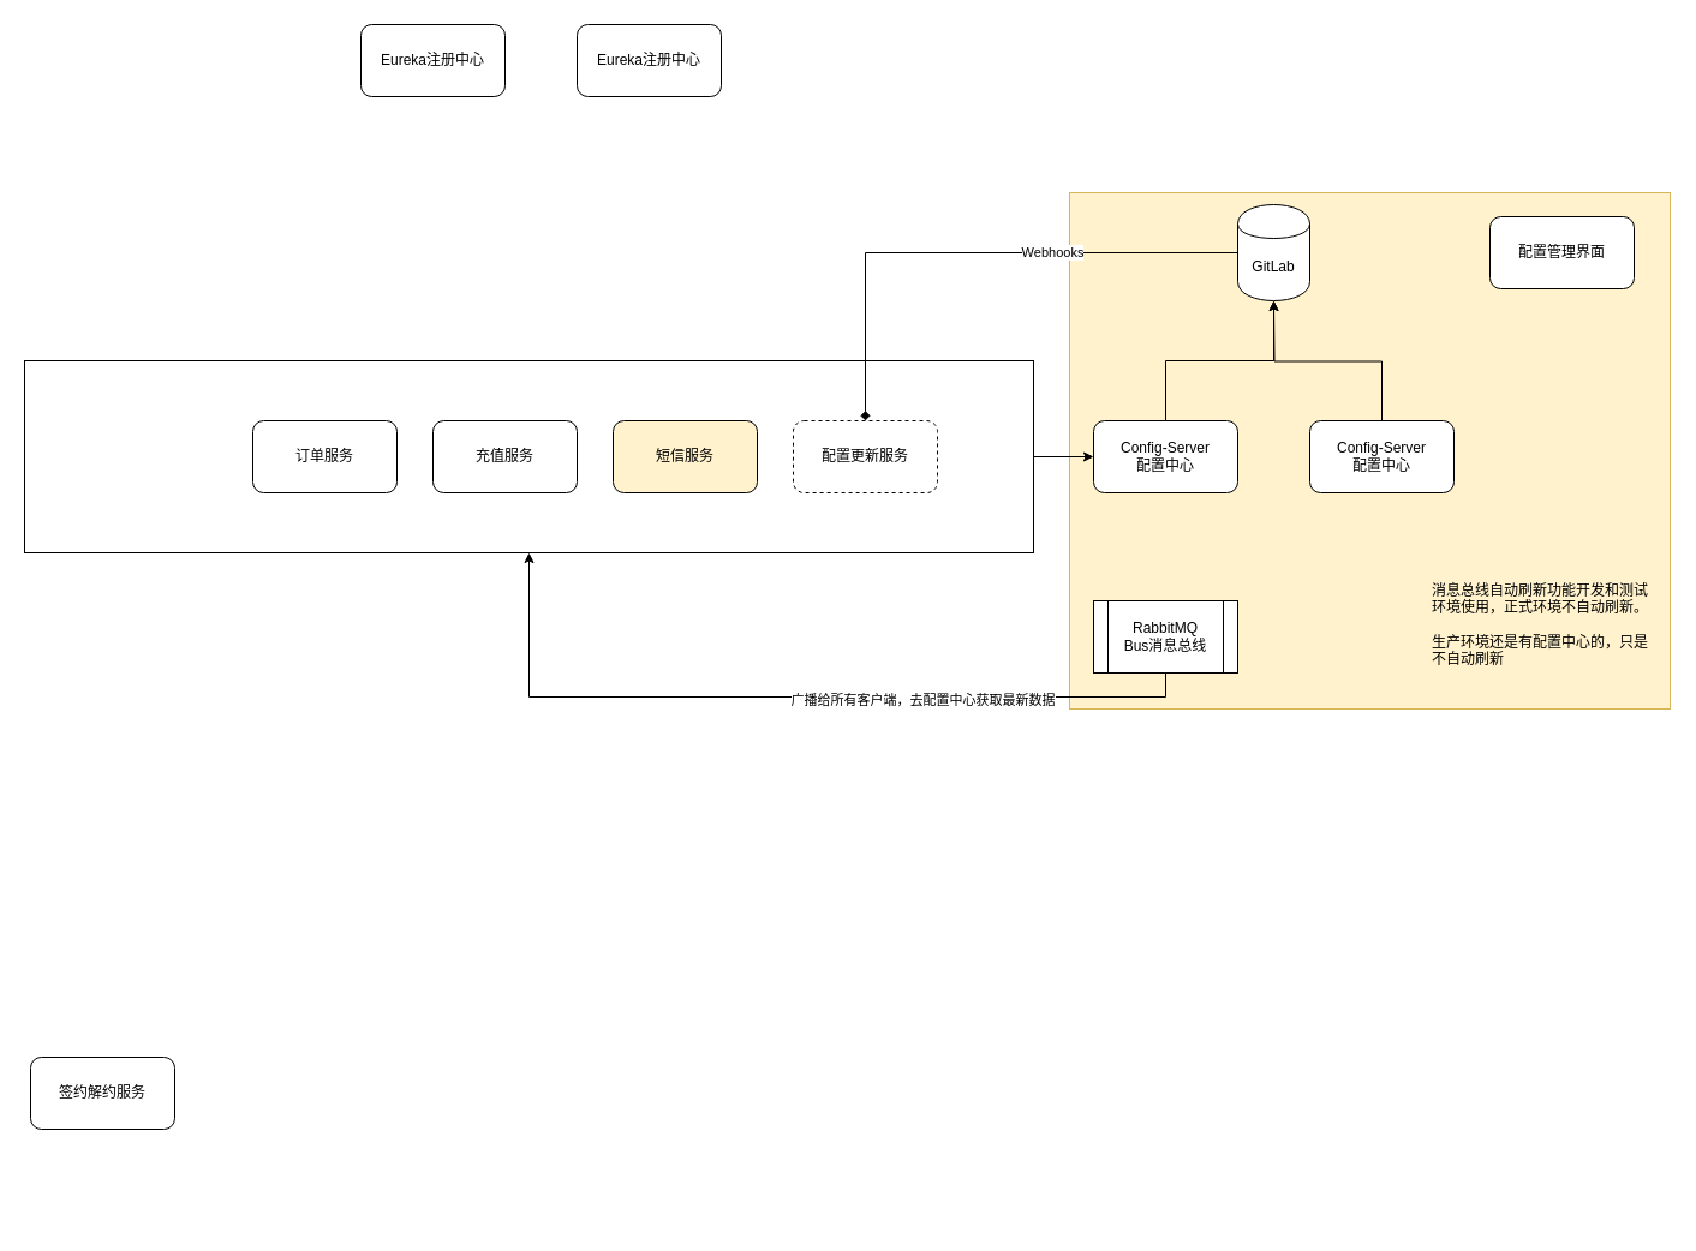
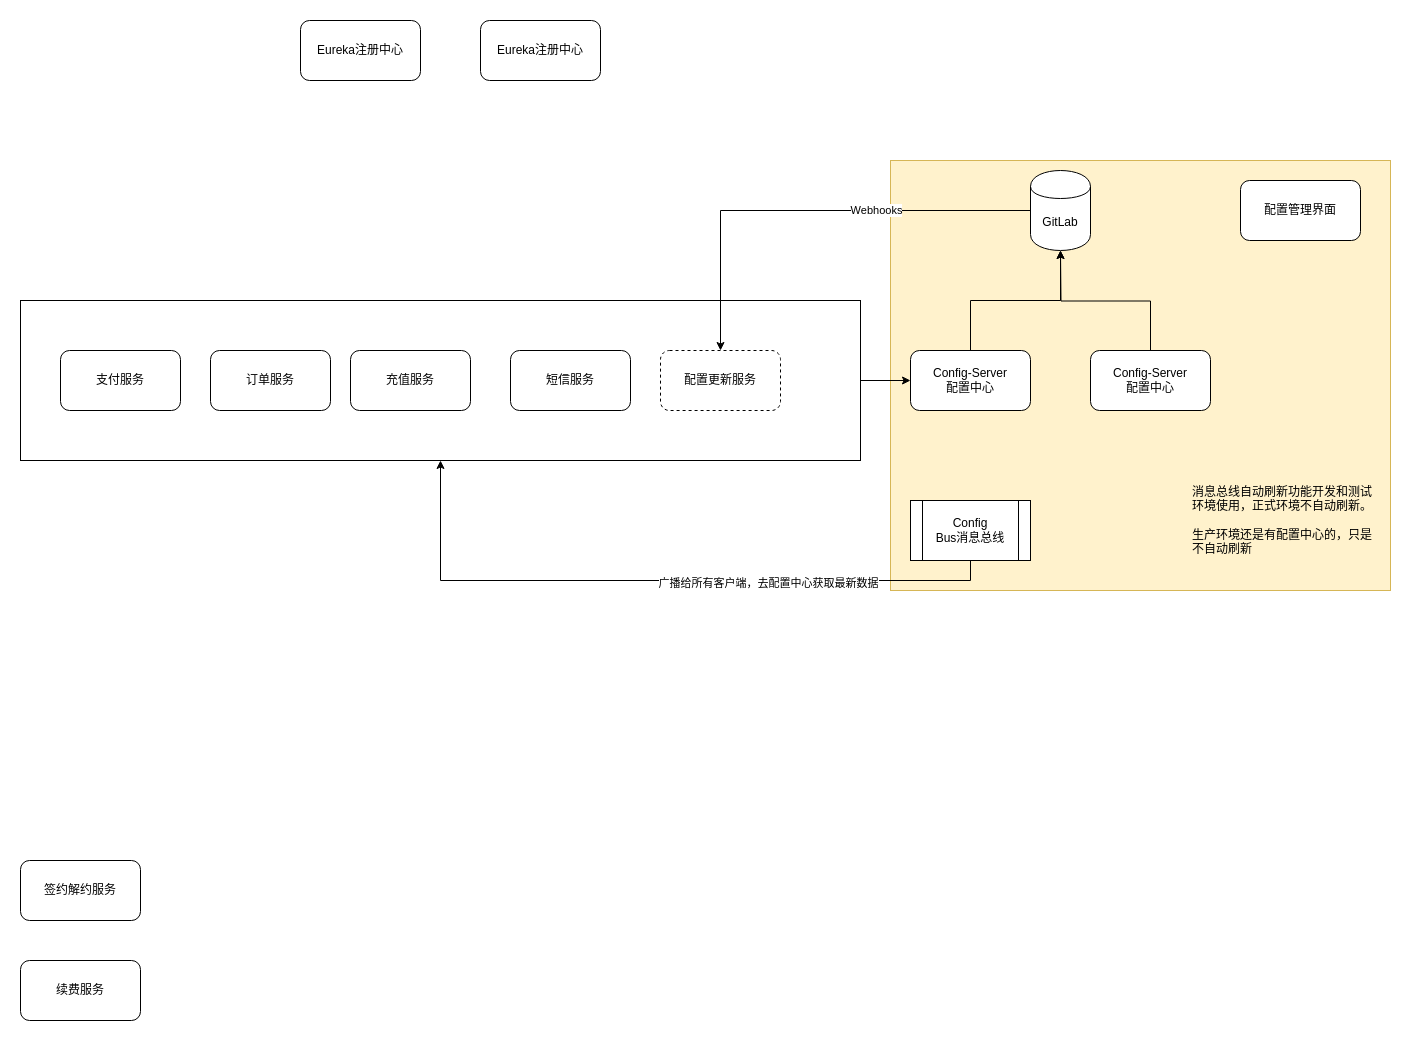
  <mxCell id="0" />
  <mxCell id="1" parent="0" />
  <mxCell id="2" value="" style="rounded=0;whiteSpace=wrap;html=1;fillColor=#fff2cc;strokeColor=#d6b656;" vertex="1" parent="1"><mxGeometry x="890" y="160" width="500" height="430" as="geometry" /></mxCell>
  <mxCell id="3" style="edgeStyle=orthogonalEdgeStyle;rounded=0;orthogonalLoop=1;jettySize=auto;html=1;entryX=0;entryY=0.5;entryDx=0;entryDy=0;" parent="1" source="4" target="10" edge="1"><mxGeometry relative="1" as="geometry" /></mxCell>
  <mxCell id="4" value="" style="rounded=0;whiteSpace=wrap;html=1;" parent="1" vertex="1"><mxGeometry x="20" y="300" width="840" height="160" as="geometry" /></mxCell>
- <mxCell id="5" style="edgeStyle=orthogonalEdgeStyle;rounded=0;orthogonalLoop=1;jettySize=auto;html=1;exitX=0;exitY=0.5;exitDx=0;exitDy=0;endArrow=diamond;" edge="1" parent="1" source="7" target="22"><mxGeometry relative="1" as="geometry" /></mxCell>
+ <mxCell id="5" style="edgeStyle=orthogonalEdgeStyle;rounded=0;orthogonalLoop=1;jettySize=auto;html=1;exitX=0;exitY=0.5;exitDx=0;exitDy=0;" edge="1" parent="1" source="7" target="22"><mxGeometry relative="1" as="geometry" /></mxCell>
  <mxCell id="6" value="Webhooks" style="edgeLabel;html=1;align=center;verticalAlign=middle;resizable=0;points=[];" vertex="1" connectable="0" parent="5"><mxGeometry x="-0.311" y="-1" relative="1" as="geometry"><mxPoint as="offset" /></mxGeometry></mxCell>
  <mxCell id="7" value="GitLab" style="shape=cylinder;whiteSpace=wrap;html=1;boundedLbl=1;backgroundOutline=1;" parent="1" vertex="1"><mxGeometry x="1030" y="170" width="60" height="80" as="geometry" /></mxCell>
  <mxCell id="8" value="配置管理界面" style="rounded=1;whiteSpace=wrap;html=1;" parent="1" vertex="1"><mxGeometry x="1240" width="120" height="60" as="geometry" y="180" /></mxCell>
  <mxCell id="9" style="edgeStyle=orthogonalEdgeStyle;rounded=0;orthogonalLoop=1;jettySize=auto;html=1;exitX=0.5;exitY=0;exitDx=0;exitDy=0;entryX=0.5;entryY=1;entryDx=0;entryDy=0;" parent="1" source="10" target="7" edge="1"><mxGeometry relative="1" as="geometry" /></mxCell>
  <mxCell id="10" value="Config-Server&lt;br&gt;配置中心" style="rounded=1;whiteSpace=wrap;html=1;" parent="1" vertex="1"><mxGeometry x="910" y="350" width="120" height="60" as="geometry" /></mxCell>
  <mxCell id="11" style="edgeStyle=orthogonalEdgeStyle;rounded=0;orthogonalLoop=1;jettySize=auto;html=1;exitX=0.5;exitY=0;exitDx=0;exitDy=0;" parent="1" source="12" edge="1"><mxGeometry relative="1" as="geometry"><mxPoint x="1060" y="250" as="targetPoint" /></mxGeometry></mxCell>
  <mxCell id="12" value="Config-Server&lt;br&gt;配置中心" style="rounded=1;whiteSpace=wrap;html=1;" parent="1" vertex="1"><mxGeometry x="1090" y="350" width="120" height="60" as="geometry" /></mxCell>
+ <mxCell id="13" value="支付服务" style="rounded=1;whiteSpace=wrap;html=1;" parent="1" vertex="1"><mxGeometry x="60" y="350" width="120" height="60" as="geometry" /></mxCell>
  <mxCell id="14" value="订单服务" style="rounded=1;whiteSpace=wrap;html=1;" parent="1" vertex="1"><mxGeometry x="210" y="350" width="120" height="60" as="geometry" /></mxCell>
- <mxCell id="15" value="签约解约服务" style="rounded=1;whiteSpace=wrap;html=1;" parent="1" vertex="1"><mxGeometry x="25" y="880" width="120" height="60" as="geometry" /></mxCell>
- <mxCell id="16" value="短信服务" style="rounded=1;whiteSpace=wrap;html=1;fillColor=#fff2cc;" parent="1" vertex="1"><mxGeometry x="510" y="350" width="120" height="60" as="geometry" /></mxCell>
- <mxCell id="18" value="充值服务" style="rounded=1;whiteSpace=wrap;html=1;" parent="1" vertex="1"><mxGeometry x="360" y="350" width="120" height="60" as="geometry" /></mxCell>
+ <mxCell id="15" value="签约解约服务" style="rounded=1;whiteSpace=wrap;html=1;" parent="1" vertex="1"><mxGeometry x="20" y="860" width="120" height="60" as="geometry" /></mxCell>
+ <mxCell id="16" value="短信服务" style="rounded=1;whiteSpace=wrap;html=1;" parent="1" vertex="1"><mxGeometry x="510" y="350" width="120" height="60" as="geometry" /></mxCell>
+ <mxCell id="17" value="续费服务" style="rounded=1;whiteSpace=wrap;html=1;" parent="1" vertex="1"><mxGeometry x="20" y="960" width="120" height="60" as="geometry" /></mxCell>
+ <mxCell id="18" value="充值服务" style="rounded=1;whiteSpace=wrap;html=1;" parent="1" vertex="1"><mxGeometry x="350" y="350" width="120" height="60" as="geometry" /></mxCell>
  <mxCell id="19" style="edgeStyle=orthogonalEdgeStyle;rounded=0;orthogonalLoop=1;jettySize=auto;html=1;exitX=0.5;exitY=1;exitDx=0;exitDy=0;entryX=0.5;entryY=1;entryDx=0;entryDy=0;" edge="1" parent="1" source="21" target="4"><mxGeometry relative="1" as="geometry" /></mxCell>
  <mxCell id="20" value="广播给所有客户端，去配置中心获取最新数据" style="edgeLabel;html=1;align=center;verticalAlign=middle;resizable=0;points=[];" vertex="1" connectable="0" parent="19"><mxGeometry x="-0.334" y="2" relative="1" as="geometry"><mxPoint as="offset" /></mxGeometry></mxCell>
- <mxCell id="21" value="RabbitMQ&lt;br&gt;Bus消息总线" style="shape=process;whiteSpace=wrap;html=1;backgroundOutline=1;" parent="1" vertex="1"><mxGeometry x="910" y="500" width="120" height="60" as="geometry" /></mxCell>
+ <mxCell id="21" value="Config&lt;br&gt;Bus消息总线" style="shape=process;whiteSpace=wrap;html=1;backgroundOutline=1;" parent="1" vertex="1"><mxGeometry x="910" y="500" width="120" height="60" as="geometry" /></mxCell>
  <mxCell id="22" value="配置更新服务" style="rounded=1;whiteSpace=wrap;html=1;dashed=1;" vertex="1" parent="1"><mxGeometry x="660" y="350" width="120" height="60" as="geometry" /></mxCell>
  <mxCell id="23" value="消息总线自动刷新功能开发和测试环境使用，正式环境不自动刷新。&lt;br&gt;&lt;br&gt;生产环境还是有配置中心的，只是不自动刷新" style="text;html=1;strokeColor=none;fillColor=none;align=left;verticalAlign=middle;whiteSpace=wrap;rounded=0;" vertex="1" parent="1"><mxGeometry x="1190" y="480" width="190" height="80" as="geometry" /></mxCell>
  <mxCell id="24" value="Eureka注册中心" style="rounded=1;whiteSpace=wrap;html=1;align=center;" vertex="1" parent="1"><mxGeometry x="300" y="20" width="120" height="60" as="geometry" /></mxCell>
  <mxCell id="25" value="Eureka注册中心" style="rounded=1;whiteSpace=wrap;html=1;align=center;" vertex="1" parent="1"><mxGeometry x="480" y="20" width="120" height="60" as="geometry" /></mxCell>
